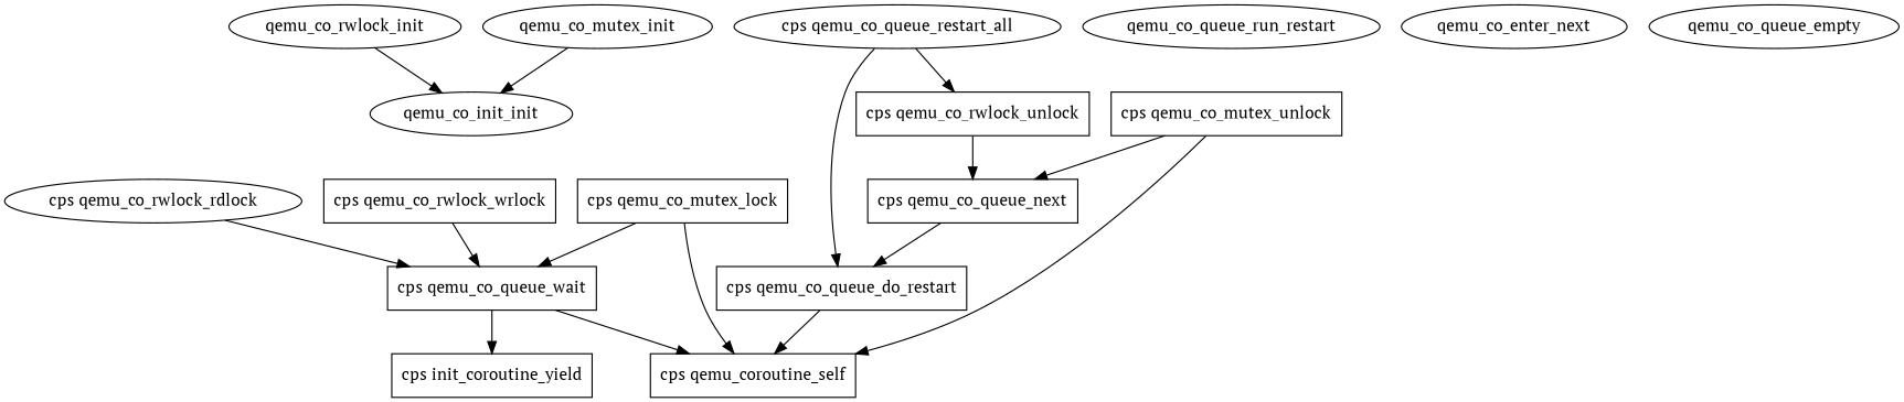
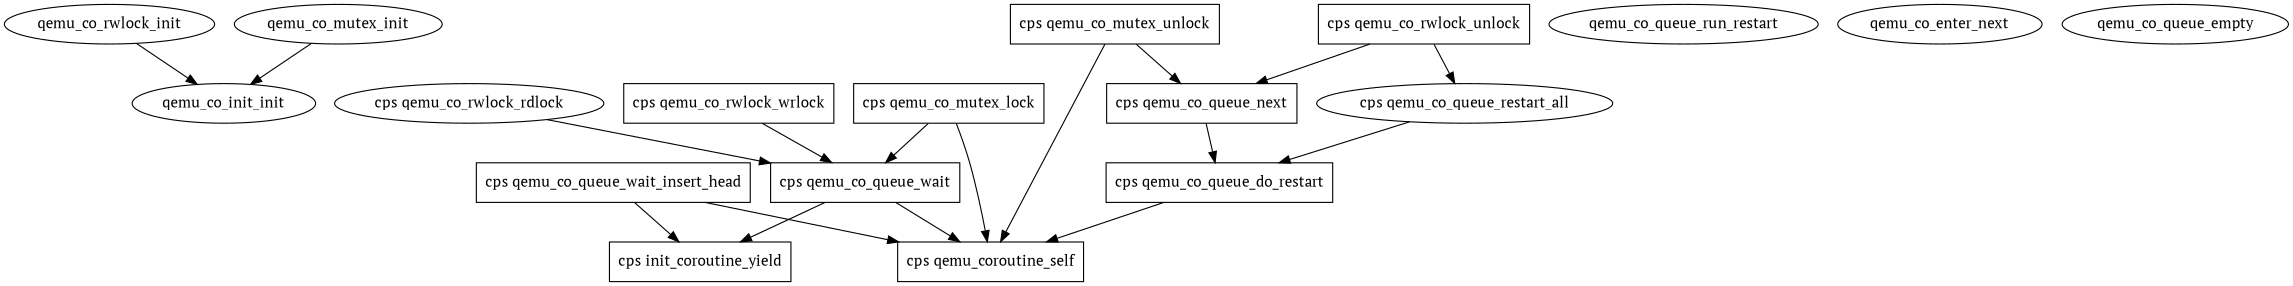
  digraph {
    fontname="PT Serif"
    node [color="#000000" fontname="PT Serif" shape=box style=solid]
    edge [fontname="PT Serif"]
    qemu_co_rwlock_init [shape=ellipse]
    n2 [label=qemu_co_init_init shape=ellipse]
    "cps qemu_co_rwlock_rdlock" [shape=ellipse]
    "cps qemu_co_queue_wait"
    n5 [label="cps init_coroutine_yield"]
    "cps qemu_coroutine_self"
    "cps qemu_co_rwlock_wrlock"
    "cps qemu_co_rwlock_unlock"
    "cps qemu_co_queue_next"
    "cps qemu_co_queue_restart_all" [shape=ellipse]
    "cps qemu_co_queue_do_restart"
    qemu_co_queue_run_restart [shape=ellipse]
+   "cps qemu_co_queue_wait_insert_head"
    qemu_co_enter_next [shape=ellipse]
    qemu_co_queue_empty [shape=ellipse]
    qemu_co_mutex_init [shape=ellipse]
    "cps qemu_co_mutex_lock"
    "cps qemu_co_mutex_unlock"
    qemu_co_rwlock_init -> n2
    "cps qemu_co_rwlock_rdlock" -> "cps qemu_co_queue_wait"
    "cps qemu_co_queue_wait" -> n5
    "cps qemu_co_queue_wait" -> "cps qemu_coroutine_self"
    "cps qemu_co_rwlock_wrlock" -> "cps qemu_co_queue_wait"
    "cps qemu_co_rwlock_unlock" -> "cps qemu_co_queue_next"
-   "cps qemu_co_queue_restart_all" -> "cps qemu_co_rwlock_unlock"
+   "cps qemu_co_rwlock_unlock" -> "cps qemu_co_queue_restart_all"
    "cps qemu_co_queue_next" -> "cps qemu_co_queue_do_restart"
    "cps qemu_co_queue_restart_all" -> "cps qemu_co_queue_do_restart"
    "cps qemu_co_queue_do_restart" -> "cps qemu_coroutine_self"
+   "cps qemu_co_queue_wait_insert_head" -> n5
+   "cps qemu_co_queue_wait_insert_head" -> "cps qemu_coroutine_self"
    qemu_co_mutex_init -> n2
    "cps qemu_co_mutex_lock" -> "cps qemu_co_queue_wait"
    "cps qemu_co_mutex_lock" -> "cps qemu_coroutine_self"
    "cps qemu_co_mutex_unlock" -> "cps qemu_coroutine_self"
    "cps qemu_co_mutex_unlock" -> "cps qemu_co_queue_next"
  }
